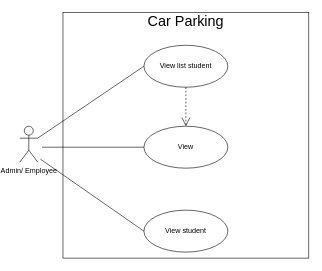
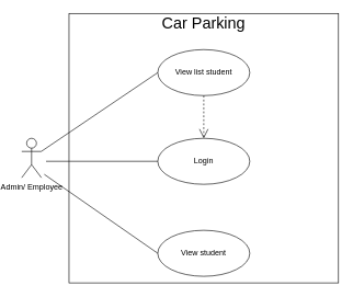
  <mxCell id="0" />
  <mxCell id="1" parent="0" />
  <mxCell id="2" value="" style="whiteSpace=wrap;html=1;aspect=fixed;" parent="1" vertex="1"><mxGeometry x="92" y="20" width="410" height="410" as="geometry" /></mxCell>
  <mxCell id="3" style="rounded=0;orthogonalLoop=1;jettySize=auto;html=1;entryX=0;entryY=0.5;entryDx=0;entryDy=0;endArrow=none;endFill=0;" parent="1" source="4" target="5" edge="1"><mxGeometry relative="1" as="geometry"><mxPoint x="217" y="110" as="targetPoint" /></mxGeometry></mxCell>
  <mxCell id="4" value="Admin/ Employee" style="shape=umlActor;verticalLabelPosition=bottom;verticalAlign=top;html=1;" parent="1" vertex="1"><mxGeometry x="20" y="210" width="30" height="60" as="geometry" /></mxCell>
  <mxCell id="5" value="View list student" style="ellipse;whiteSpace=wrap;html=1;" parent="1" vertex="1"><mxGeometry x="227" y="75" width="140" height="70" as="geometry" /></mxCell>
  <mxCell id="6" value="" style="group" parent="1" connectable="0" vertex="1"><mxGeometry x="157" y="200" width="210" height="80" as="geometry" /></mxCell>
- <mxCell id="7" value="View" style="ellipse;whiteSpace=wrap;html=1;strokeColor=#000000;" parent="6" vertex="1"><mxGeometry x="70" y="10" width="140" height="70" as="geometry" /></mxCell>
+ <mxCell id="7" value="Login" style="ellipse;whiteSpace=wrap;html=1;strokeColor=#000000;" parent="6" vertex="1"><mxGeometry x="70" y="10" width="140" height="70" as="geometry" /></mxCell>
  <mxCell id="8" value="View student" style="ellipse;whiteSpace=wrap;html=1;strokeColor=#000000;" parent="1" vertex="1"><mxGeometry x="227" y="350" width="140" height="70" as="geometry" /></mxCell>
  <mxCell id="9" value="&lt;font style=&quot;font-size: 24px;&quot;&gt;Car Parking&lt;/font&gt;" style="text;html=1;strokeColor=none;fillColor=none;align=center;verticalAlign=middle;whiteSpace=wrap;rounded=0;" parent="1" vertex="1"><mxGeometry x="227" y="26" width="140" height="20" as="geometry" /></mxCell>
  <mxCell id="10" value="" style="endArrow=open;dashed=1;endFill=0;endSize=12;html=1;exitX=0.5;exitY=1;exitDx=0;exitDy=0;entryX=0.5;entryY=0;entryDx=0;entryDy=0;" parent="1" source="5" target="7" edge="1"><mxGeometry width="160" relative="1" as="geometry"><mxPoint x="152" y="220" as="sourcePoint" /><mxPoint x="222" y="250" as="targetPoint" /></mxGeometry></mxCell>
  <mxCell id="11" style="rounded=0;orthogonalLoop=1;jettySize=auto;html=1;entryX=0;entryY=0.5;entryDx=0;entryDy=0;endArrow=none;endFill=0;" parent="1" target="7" edge="1"><mxGeometry relative="1" as="geometry"><mxPoint x="237" y="120" as="targetPoint" /><mxPoint x="57" y="245" as="sourcePoint" /></mxGeometry></mxCell>
  <mxCell id="12" style="rounded=0;orthogonalLoop=1;jettySize=auto;html=1;endArrow=none;endFill=0;entryX=0;entryY=0.5;entryDx=0;entryDy=0;exitX=1.145;exitY=0.915;exitDx=0;exitDy=0;exitPerimeter=0;" parent="1" source="4" target="8" edge="1"><mxGeometry relative="1" as="geometry"><mxPoint x="237" y="255" as="targetPoint" /><mxPoint x="107" y="270" as="sourcePoint" /></mxGeometry></mxCell>
